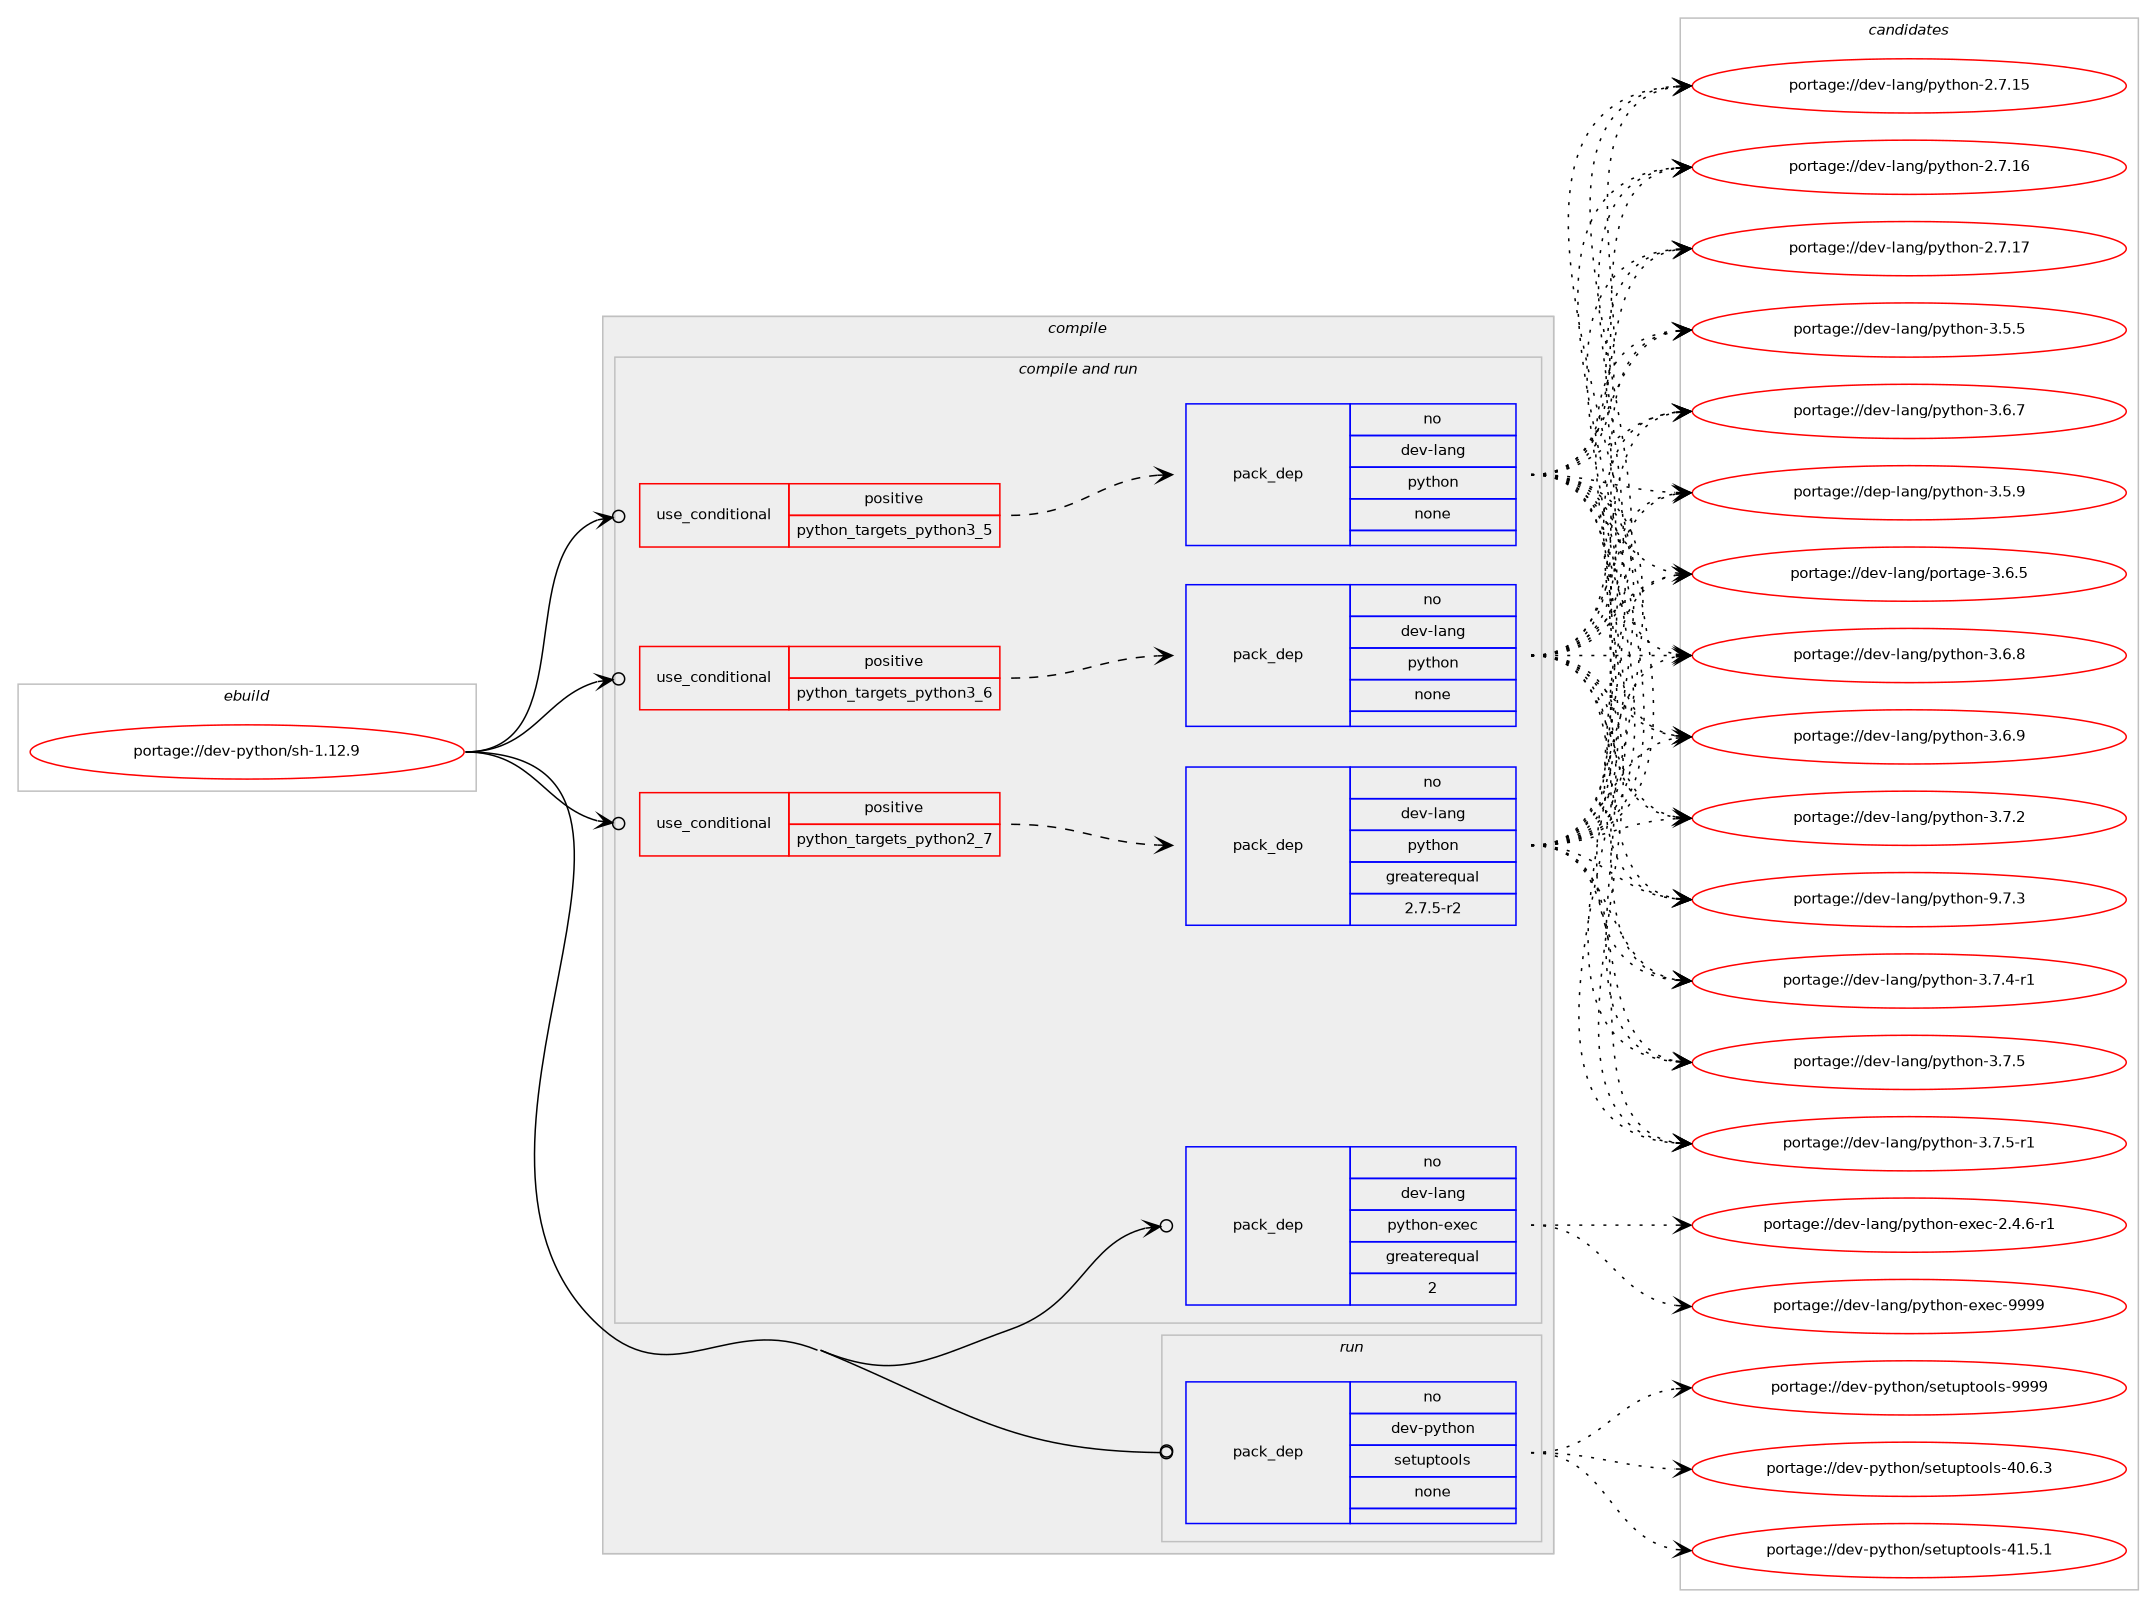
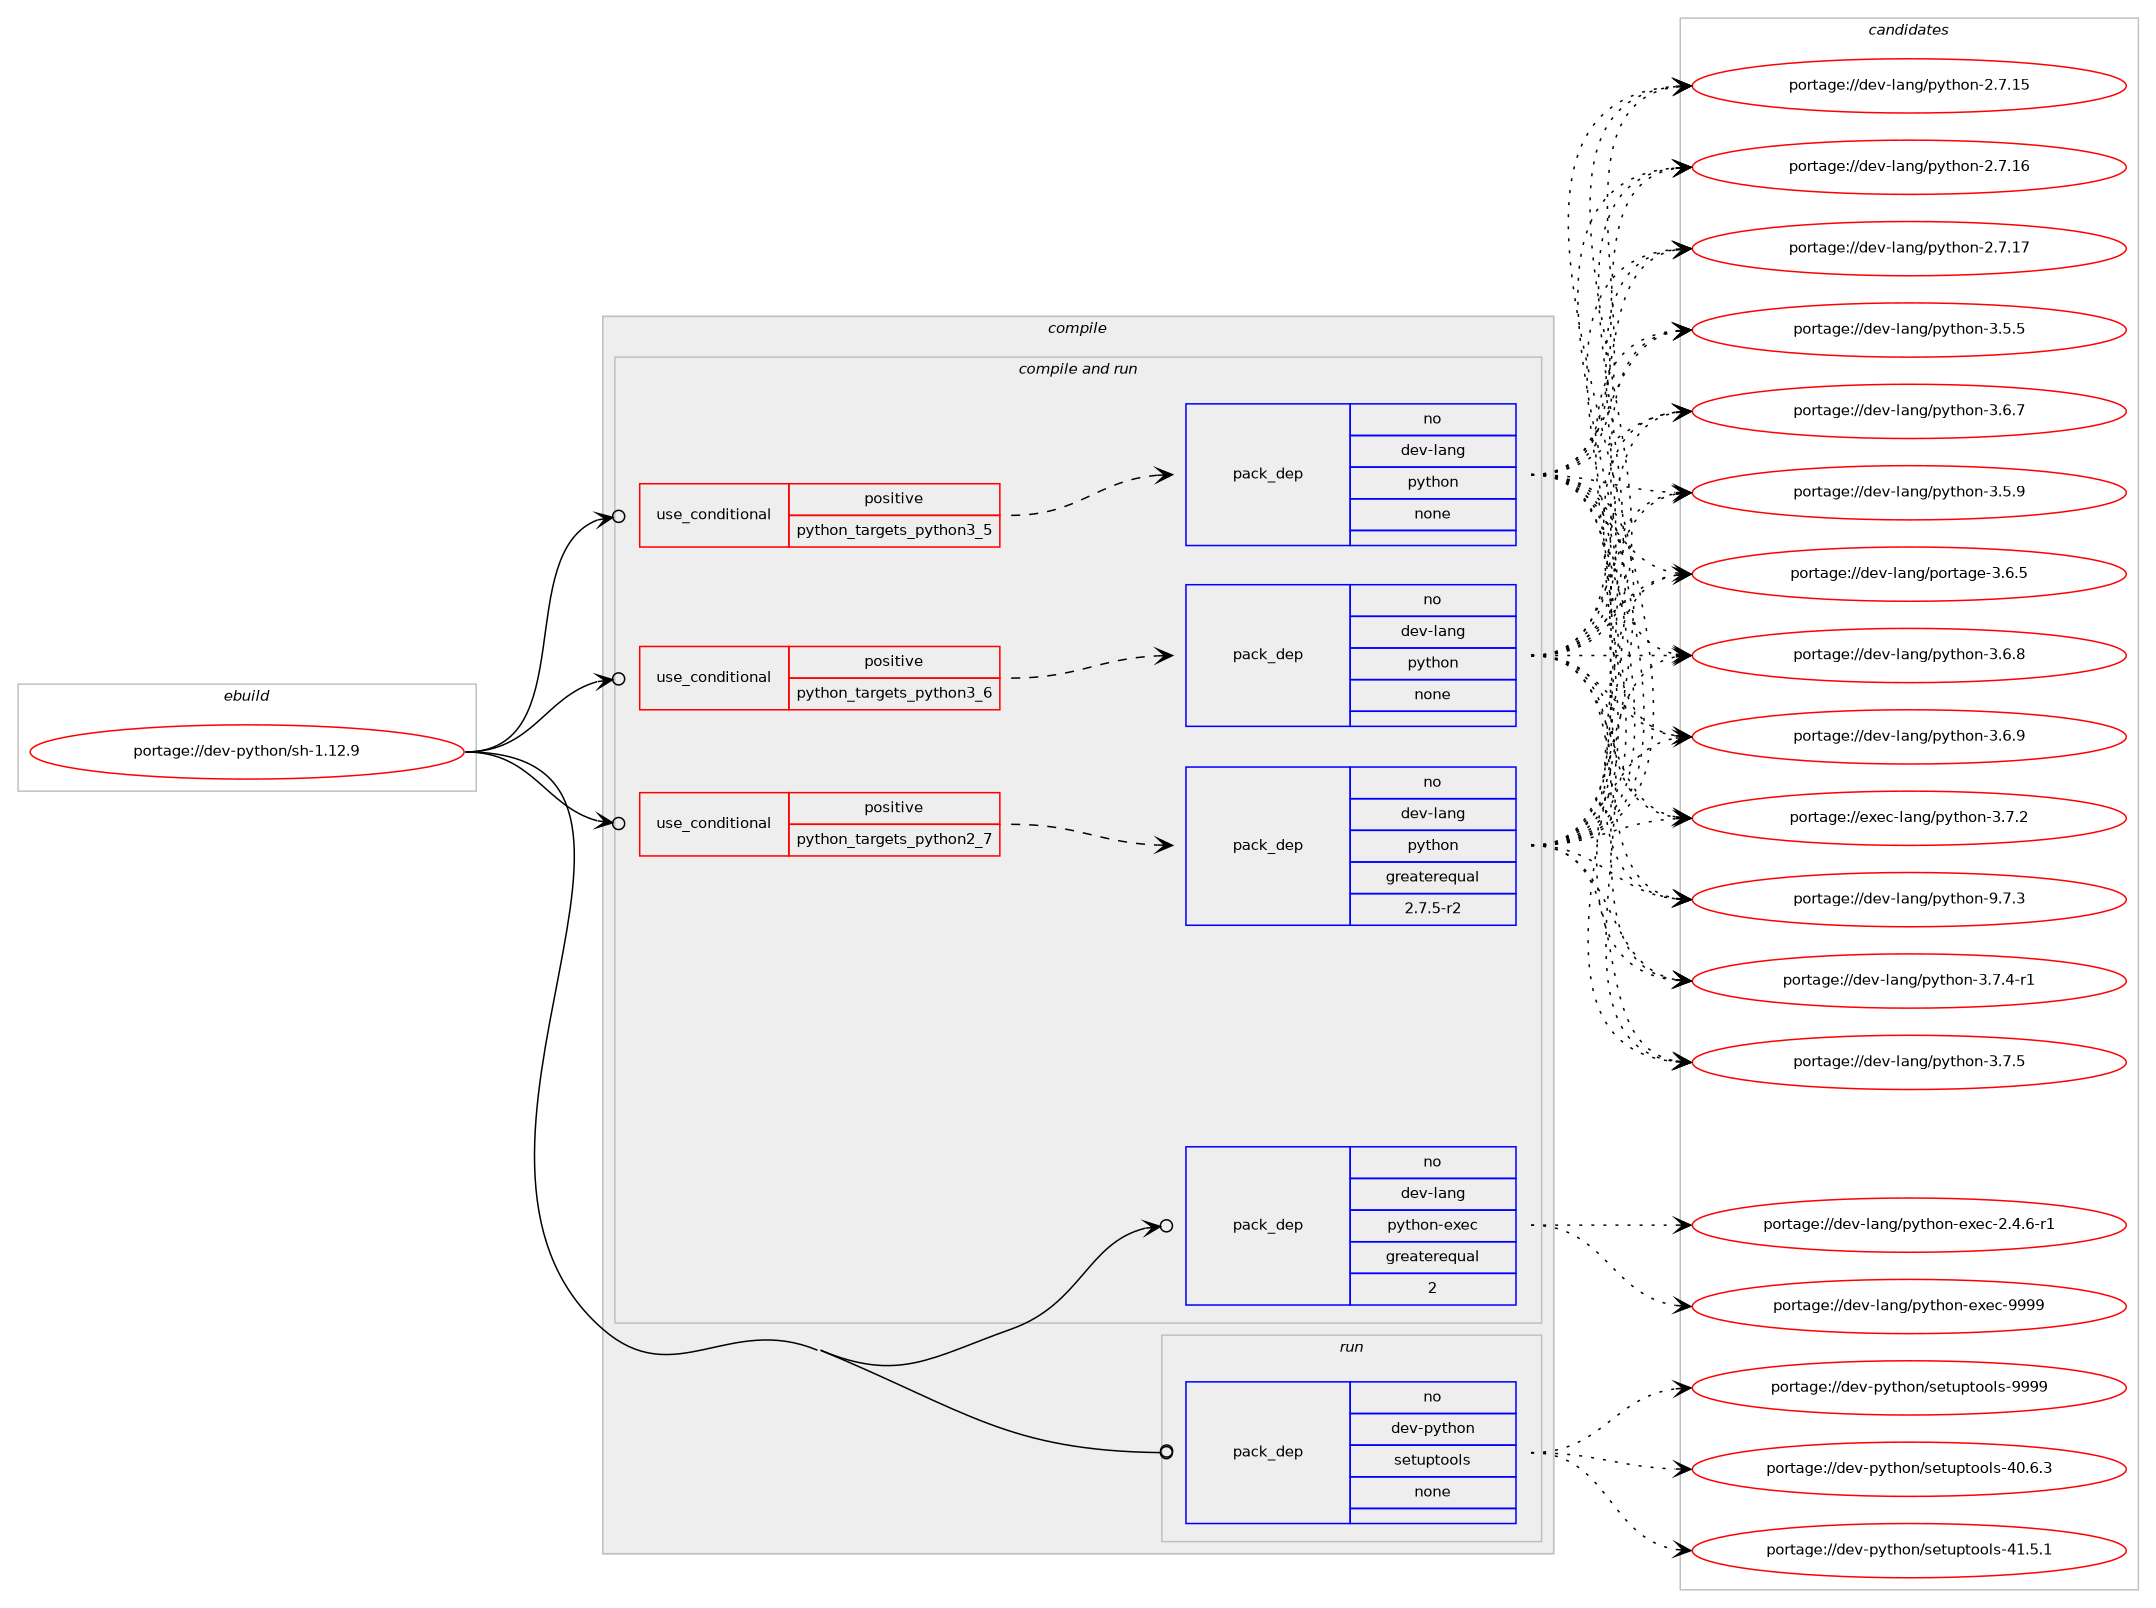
  digraph {
    compound=true
    concentrate=true
    fontname=Helvetica
    fontsize=10
    newrank=true
    rankdir=LR
    ranksep=1.5
    node [color=red fontname=Helvetica fontsize=10]
    edge [arrowhead=vee headport=w style=dotted tailport=e weight=100]
    n1 [label="portage://dev-python/sh-1.12.9" width=4]
    n2 [color=blue label=<<TABLE BORDER="0" CELLBORDER="1" CELLSPACING="0" CELLPADDING="4" WIDTH="220"><TR><TD ROWSPAN="6" CELLPADDING="30">pack_dep</TD></TR><TR><TD WIDTH="110">no</TD></TR><TR><TD>dev-lang</TD></TR><TR><TD>python</TD></TR><TR><TD>greaterequal</TD></TR><TR><TD>2.7.5-r2</TD></TR></TABLE>> shape=none]
    n3 [label=<<TABLE BORDER="0" CELLBORDER="1" CELLSPACING="0" CELLPADDING="4"><TR><TD ROWSPAN="3" CELLPADDING="10">use_conditional</TD></TR><TR><TD>positive</TD></TR><TR><TD>python_targets_python2_7</TD></TR></TABLE>> shape=none]
    n4 [color=blue label=<<TABLE BORDER="0" CELLBORDER="1" CELLSPACING="0" CELLPADDING="4" WIDTH="220"><TR><TD ROWSPAN="6" CELLPADDING="30">pack_dep</TD></TR><TR><TD WIDTH="110">no</TD></TR><TR><TD>dev-lang</TD></TR><TR><TD>python</TD></TR><TR><TD>none</TD></TR><TR><TD></TD></TR></TABLE>> shape=none]
    n5 [label=<<TABLE BORDER="0" CELLBORDER="1" CELLSPACING="0" CELLPADDING="4"><TR><TD ROWSPAN="3" CELLPADDING="10">use_conditional</TD></TR><TR><TD>positive</TD></TR><TR><TD>python_targets_python3_5</TD></TR></TABLE>> shape=none]
    n6 [color=blue label=<<TABLE BORDER="0" CELLBORDER="1" CELLSPACING="0" CELLPADDING="4" WIDTH="220"><TR><TD ROWSPAN="6" CELLPADDING="30">pack_dep</TD></TR><TR><TD WIDTH="110">no</TD></TR><TR><TD>dev-lang</TD></TR><TR><TD>python</TD></TR><TR><TD>none</TD></TR><TR><TD></TD></TR></TABLE>> shape=none]
    n7 [label=<<TABLE BORDER="0" CELLBORDER="1" CELLSPACING="0" CELLPADDING="4"><TR><TD ROWSPAN="3" CELLPADDING="10">use_conditional</TD></TR><TR><TD>positive</TD></TR><TR><TD>python_targets_python3_6</TD></TR></TABLE>> shape=none]
    n8 [color=blue label=<<TABLE BORDER="0" CELLBORDER="1" CELLSPACING="0" CELLPADDING="4" WIDTH="220"><TR><TD ROWSPAN="6" CELLPADDING="30">pack_dep</TD></TR><TR><TD WIDTH="110">no</TD></TR><TR><TD>dev-lang</TD></TR><TR><TD>python-exec</TD></TR><TR><TD>greaterequal</TD></TR><TR><TD>2</TD></TR></TABLE>> shape=none]
    n9 [color=blue label=<<TABLE BORDER="0" CELLBORDER="1" CELLSPACING="0" CELLPADDING="4" WIDTH="220"><TR><TD ROWSPAN="6" CELLPADDING="30">pack_dep</TD></TR><TR><TD WIDTH="110">no</TD></TR><TR><TD>dev-python</TD></TR><TR><TD>setuptools</TD></TR><TR><TD>none</TD></TR><TR><TD></TD></TR></TABLE>> shape=none]
    n10 [label="portage://dev-lang/python-2.7.15" width=4]
    n11 [label="portage://dev-lang/python-2.7.16" width=4]
    n12 [label="portage://dev-lang/python-2.7.17" width=4]
    n13 [label="portage://dev-lang/python-3.5.5" width=4]
    n14 [label="portage://dev-lang/python-3.6.7" width=4]
-   n15 [label="portage://dep-lang/python-3.5.9" width=4]
+   n15 [label="portage://dev-lang/python-3.5.9" width=4]
    n16 [label="portage://dev-lang/portage-3.6.5" width=4]
    n17 [label="portage://dev-lang/python-3.6.8" width=4]
    n18 [label="portage://dev-lang/python-3.6.9" width=4]
-   n19 [label="portage://dev-lang/python-3.7.2" width=4]
+   n19 [label="portage://exec-lang/python-3.7.2" width=4]
    n20 [label="portage://dev-lang/python-9.7.3" width=4]
    n21 [label="portage://dev-lang/python-3.7.4-r1" width=4]
    n22 [label="portage://dev-lang/python-3.7.5" width=4]
-   n23 [label="portage://dev-lang/python-3.7.5-r1" width=4]
    n24 [label="portage://dev-lang/python-exec-2.4.6-r1" width=4]
    n25 [label="portage://dev-lang/python-exec-9999" width=4]
    n26 [label="portage://dev-python/setuptools-40.6.3" width=4]
    n27 [label="portage://dev-python/setuptools-41.5.1" width=4]
    n28 [label="portage://dev-python/setuptools-9999" width=4]
    subgraph cluster_1 {
      color=gray
      label=<<i>ebuild</i>>
      rank=same
      n1
    }
    subgraph cluster_2 {
      color=gray
      label=<<i>dependencies</i>>
      subgraph cluster_3 {
        color=gray
        fillcolor="#eeeeee"
        label=<<i>compile</i>>
        style=filled
      }
      subgraph cluster_4 {
        color=gray
        fillcolor="#eeeeee"
        label=<<i>compile and run</i>>
        style=filled
        subgraph sub_5 {
          color=gray
          fillcolor="#eeeeee"
          label=<<i>compile and run</i>>
          style=filled
          n3
          subgraph sub_6 {
            color=gray
            fillcolor="#eeeeee"
            label=<<i>compile and run</i>>
            style=filled
            n2
          }
        }
        subgraph sub_7 {
          color=gray
          fillcolor="#eeeeee"
          label=<<i>compile and run</i>>
          style=filled
          n5
          subgraph sub_8 {
            color=gray
            fillcolor="#eeeeee"
            label=<<i>compile and run</i>>
            style=filled
            n4
          }
        }
        subgraph sub_9 {
          color=gray
          fillcolor="#eeeeee"
          label=<<i>compile and run</i>>
          style=filled
          n7
          subgraph sub_10 {
            color=gray
            fillcolor="#eeeeee"
            label=<<i>compile and run</i>>
            style=filled
            n6
          }
        }
        subgraph sub_11 {
          color=gray
          fillcolor="#eeeeee"
          label=<<i>compile and run</i>>
          style=filled
          n8
        }
      }
      subgraph cluster_12 {
        color=gray
        fillcolor="#eeeeee"
        label=<<i>run</i>>
        style=filled
        subgraph sub_13 {
          color=gray
          fillcolor="#eeeeee"
          label=<<i>run</i>>
          style=filled
          n9
        }
      }
    }
    subgraph cluster_14 {
      color=gray
      label=<<i>candidates</i>>
      rank=same
      subgraph sub_15 {
        color=black
        label=<<i>candidates</i>>
        nodesep=1
        rank=same
        n10
        n11
        n12
        n13
        n14
        n15
        n16
        n17
        n18
        n19
        n20
        n21
        n22
-       n23
      }
      subgraph sub_16 {
        color=black
        label=<<i>candidates</i>>
        nodesep=1
        rank=same
        n10
        n11
        n12
        n13
        n14
        n15
        n16
        n17
        n18
        n19
        n20
        n21
        n22
-       n23
      }
      subgraph sub_17 {
        color=black
        label=<<i>candidates</i>>
        nodesep=1
        rank=same
        n10
        n11
        n12
        n13
        n14
        n15
        n16
        n17
        n18
        n19
        n20
        n21
        n22
-       n23
      }
      subgraph sub_18 {
        color=black
        label=<<i>candidates</i>>
        nodesep=1
        rank=same
        n24
        n25
      }
      subgraph sub_19 {
        color=black
        label=<<i>candidates</i>>
        nodesep=1
        rank=same
        n26
        n27
        n28
      }
    }
    n1 -> n3 [arrowhead=odotvee style=solid weight=20]
    n1 -> n5 [arrowhead=odotvee style=solid weight=20]
    n1 -> n7 [arrowhead=odotvee style=solid weight=20]
    n1 -> n8 [arrowhead=odotvee style=solid weight=20]
    n1 -> n9 [arrowhead=odot style=solid weight=20]
    n2 -> n10
    n2 -> n11
    n2 -> n12
    n2 -> n13
    n2 -> n14
    n2 -> n15
    n2 -> n16
    n2 -> n17
    n2 -> n18
    n2 -> n19
    n2 -> n20
    n2 -> n21
    n2 -> n22
-   n2 -> n23
    n3 -> n2 [style=dashed weight=20]
    n4 -> n10
    n4 -> n11
    n4 -> n12
    n4 -> n13
    n4 -> n14
    n4 -> n15
    n4 -> n16
    n4 -> n17
    n4 -> n18
    n4 -> n19
    n4 -> n20
    n4 -> n21
    n4 -> n22
-   n4 -> n23
    n5 -> n4 [style=dashed weight=20]
    n6 -> n10
    n6 -> n11
    n6 -> n12
    n6 -> n13
    n6 -> n14
    n6 -> n15
    n6 -> n16
    n6 -> n17
    n6 -> n18
    n6 -> n19
    n6 -> n20
    n6 -> n21
    n6 -> n22
-   n6 -> n23
    n7 -> n6 [style=dashed weight=20]
    n8 -> n24
    n8 -> n25
    n9 -> n26
    n9 -> n27
    n9 -> n28
  }
